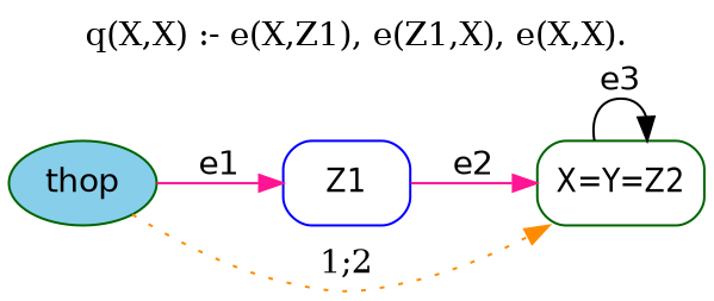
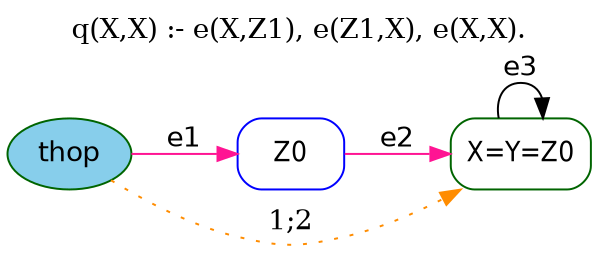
  digraph {
    label="q(X,X) :- e(X,Z1), e(Z1,X), e(X,X)."
    labelloc=t
    rankdir=LR
    node [color=darkgreen fontname="Helvetica-Narrow" shape=box style=rounded]
    edge [color=deeppink fontname=helvetica]
-   Z1 [color=blue height=0.5 width=0.75]
-   n2 [height=0.5 label="X=Y=Z2" width=0.94444]
+   Z1 [color=blue height=0.5 width=0.75 label=Z0]
+   n2 [height=0.5 label="X=Y=Z0" width=0.94444]
    thop [fillcolor=skyblue fontname=helvetica height=0.5 shape=oval style="filled,rounded" width=0.79437]
    Z1 -> n2 [label=e2]
    n2 -> n2 [color=black label=e3]
    thop -> Z1 [label=e1]
    thop -> n2 [color=darkorange constraint=false label="1;2" style=dotted fontname=""]
  }
